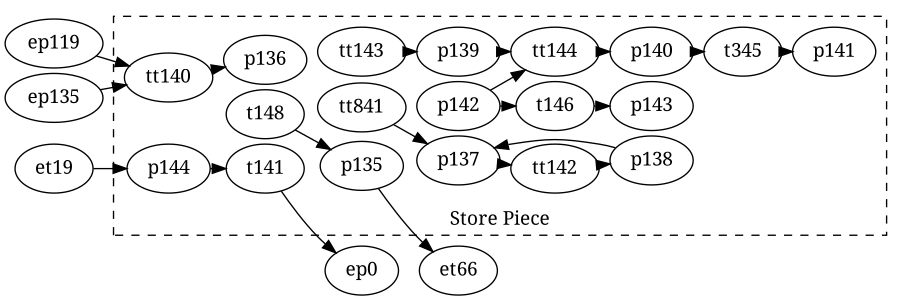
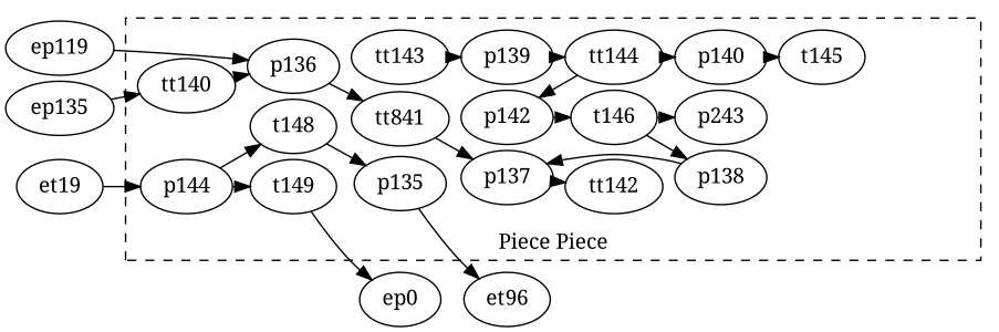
  digraph {
    fontname="Noto Serif"
    nodesep=0.05
    rankdir=LR
    ranksep=0.02
    node [fontname="Noto Serif"]
    edge [fontname="Noto Serif"]
    p136
    n2 [label=tt841]
    p137
    tt142
    p138
    tt143
    p139
    tt144
    p140
-   t145 [label=t345]
-   p141
+   t145
    p142
    t146
-   p143
+   p143 [label=p243]
    p144
    t148
-   t149 [label=t141]
+   t149
    tt140
    n19 [label=p135]
    ep0
-   et96 [label=et66]
+   et96
    ep119
    ep135
    et19
    subgraph cluster_1 {
-     label="Store Piece"
+     label="Piece Piece"
      labelloc=b
      style=dashed
      p136
      n2
      p137
      tt142
      p138
      tt143
      p139
      tt144
      p140
      t145
-     p141
      p142
      t146
      p143
      p144
      t148
      t149
      tt140
      n19
    }
+   p136 -> n2
    n2 -> p137
    p137 -> tt142
-   tt142 -> p138
+   t146 -> p138
    p138 -> p137
    tt143 -> p139
    p139 -> tt144
    tt144 -> p140
-   p142 -> tt144
+   tt144 -> p142
    p140 -> t145
-   t145 -> p141
    p142 -> t146
    t146 -> p143
+   p144 -> t148
    p144 -> t149
    t148 -> n19
    t149 -> ep0
    tt140 -> p136
    n19 -> et96
-   ep119 -> tt140
+   ep119 -> p136
    ep135 -> tt140
    et19 -> p144
  }
